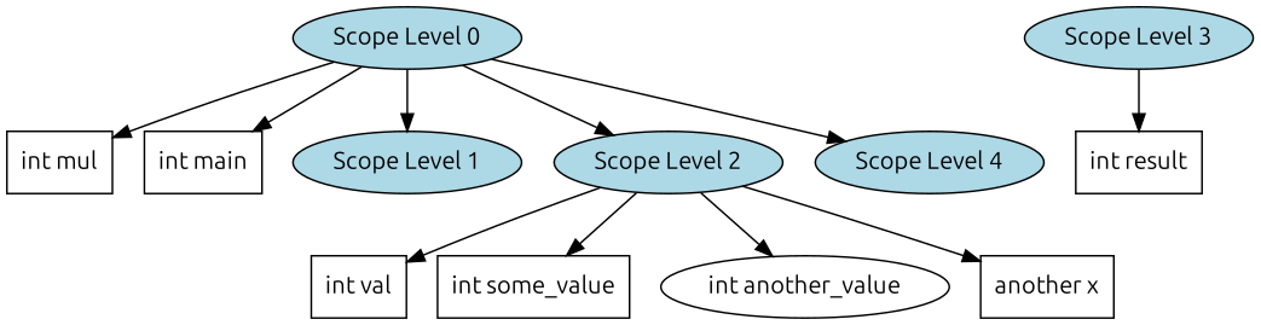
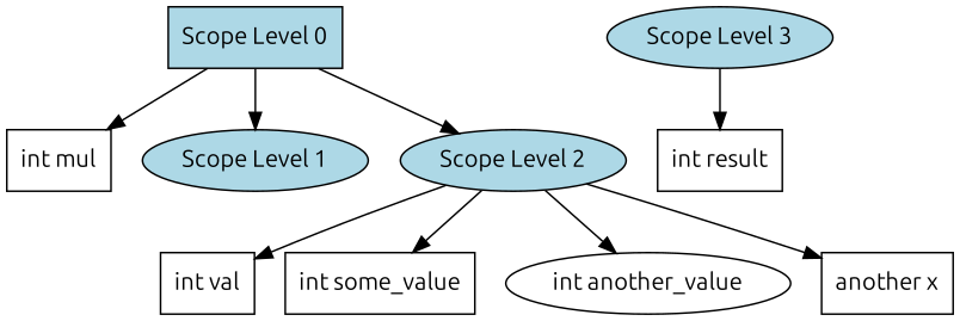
  digraph {
    fontname=Ubuntu
    node [fillcolor=white fontname=Ubuntu style=filled shape=box]
    edge [color=black fontname=Ubuntu]
-   n1 [fillcolor=lightblue label="Scope Level 0" shape=""]
+   n1 [fillcolor=lightblue label="Scope Level 0"]
    n2 [label="int mul"]
-   n3 [label="int main"]
    n4 [fillcolor=lightblue label="Scope Level 1" shape=""]
    n5 [fillcolor=lightblue label="Scope Level 2" shape=""]
-   n6 [fillcolor=lightblue label="Scope Level 4" shape=""]
    n7 [label="int val"]
    n8 [label="int some_value"]
    n9 [label="int another_value" shape=ellipse]
    n10 [label="another x"]
    n11 [fillcolor=lightblue label="Scope Level 3" shape=""]
    n12 [label="int result"]
    n1 -> n2
-   n1 -> n3
    n1 -> n4 [color=""]
    n1 -> n5 [color=""]
-   n1 -> n6 [color=""]
    n5 -> n7
    n5 -> n8
    n5 -> n9
    n5 -> n10
    n11 -> n12
  }
